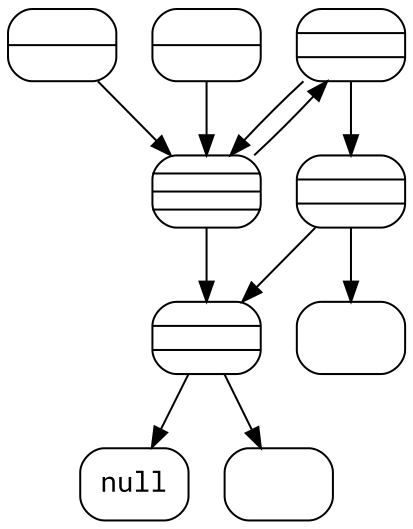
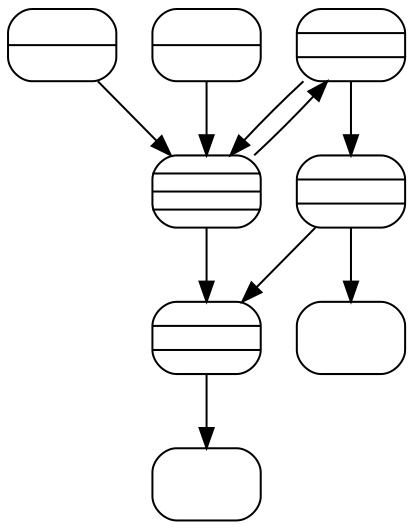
  digraph {
    fontname="Roboto Mono"
    node [fontname="Roboto Mono" shape=Mrecord]
    edge [headport=f0 tailport=f1 fontname="Roboto Mono"]
    n1 [label="{\n  <f0> Point(x,y) |\n  <f1> prototype: Point.prototype |\n  <f2> __proto__: Function.prototype\n  }"]
    n2 [label="{\n  <f0> Point.prototype |\n  <f1> constructor: function Point(x,y) |\n  <f2> tulo: function() |\n  <f3> __proto__: Object.prototype\n  }"]
    n3 [label="{\n  <f0> Function.prototype |\n  <f1> __proto__: Object.prototype |\n  <f2> constructor: Function\n  }"]
    n4 [label="{\n  <f0> Object.prototype |\n  <f1> __proto__: null |\n  <f2> constructor: Object\n  }"]
    n5 [label="{\n  <f0> Function\n  }"]
-   null
    n7 [label="{\n  <f0> Object\n  }"]
    n8 [label="{\n  <f0> a = new Point(3,6) |\n  <f1> __proto__: Point.prototype\n  }"]
    n9 [label="{\n  <f0> b = new Point(3.14, 2.8) |\n  <f1> __proto__: Point.prototype\n  }"]
    n1 -> n2
    n1 -> n3 [tailport=f2]
    n2 -> n1
    n2 -> n4 [tailport=f3]
    n3 -> n4
    n3 -> n5 [tailport=f2]
-   n4 -> null [headport=""]
    n4 -> n7 [tailport=f2]
    n8 -> n2
    n9 -> n2
  }
